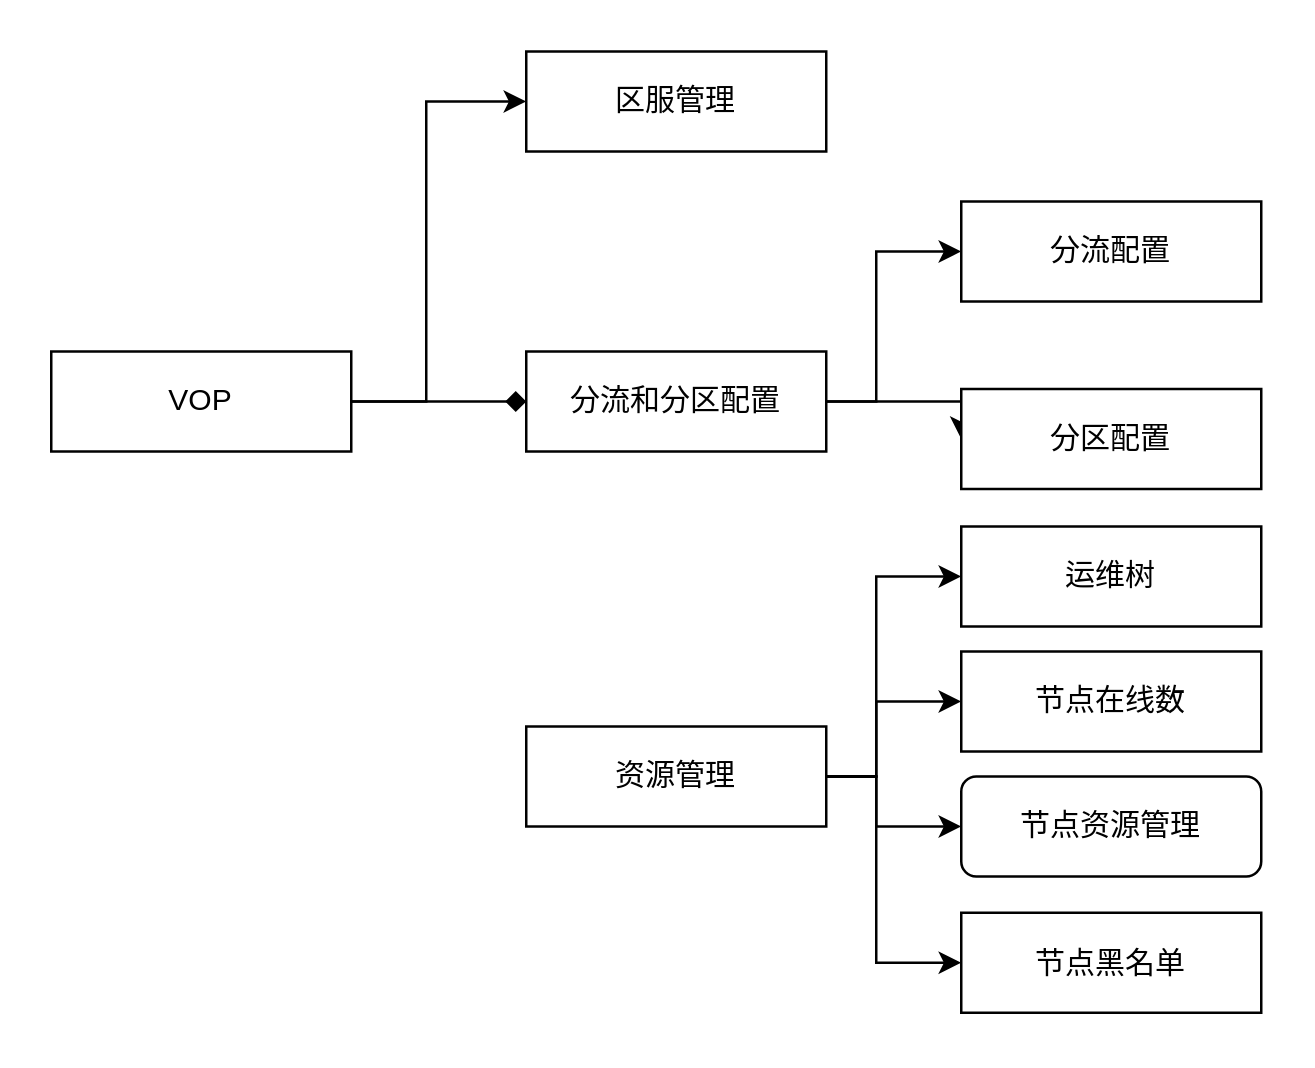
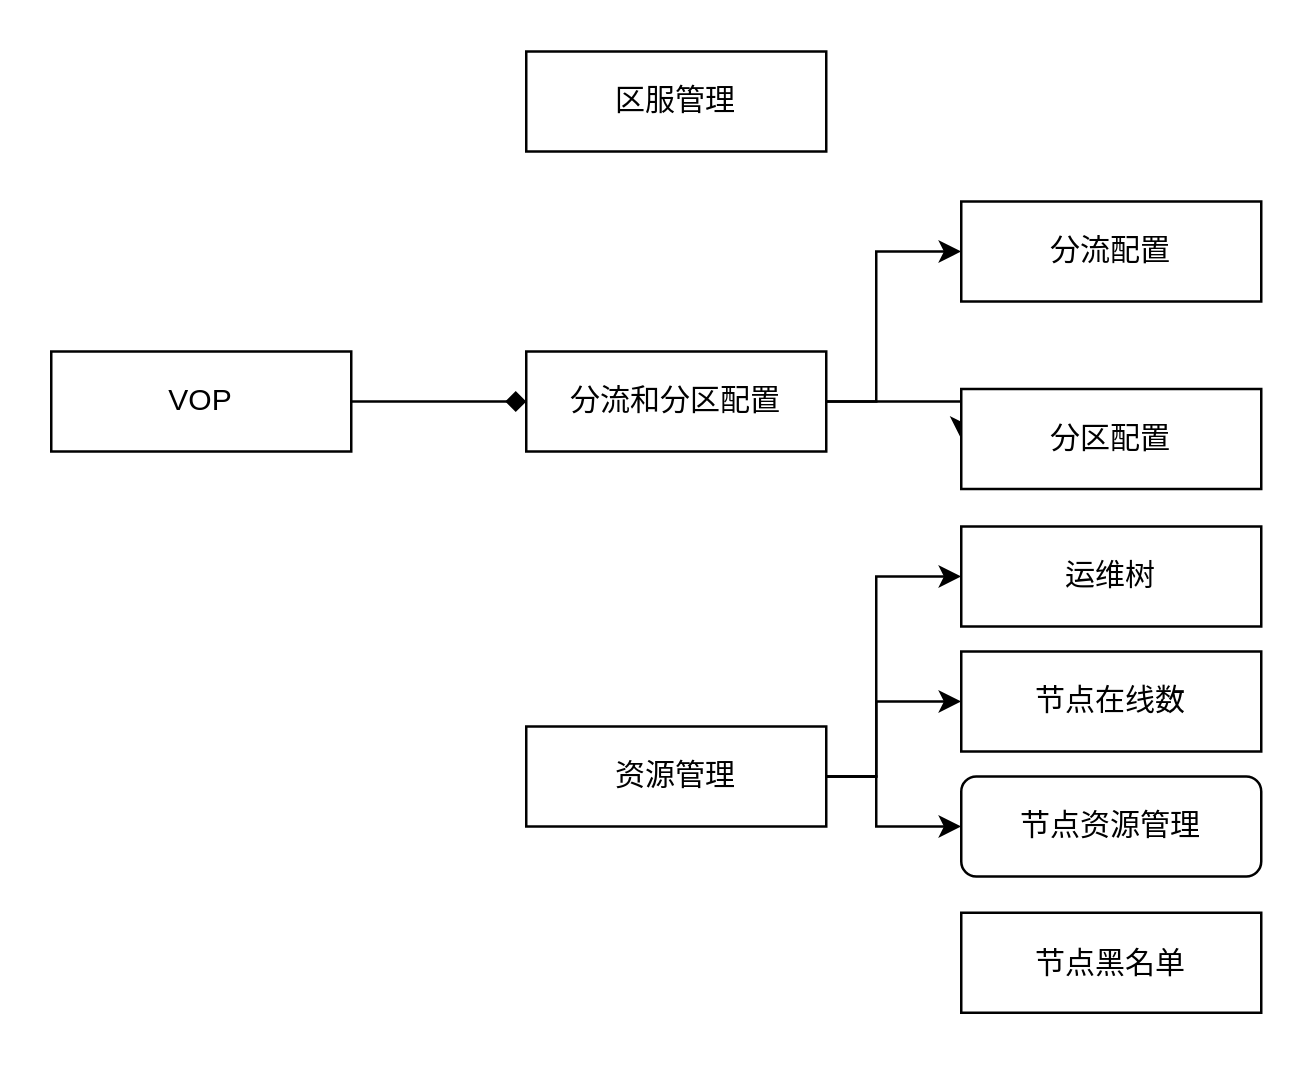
  <mxCell id="0" />
  <mxCell id="1" parent="0" />
- <mxCell id="2" style="edgeStyle=orthogonalEdgeStyle;rounded=0;orthogonalLoop=1;jettySize=auto;html=1;exitX=1;exitY=0.5;exitDx=0;exitDy=0;entryX=0;entryY=0.5;entryDx=0;entryDy=0;" edge="1" parent="1" source="4" target="19"><mxGeometry relative="1" as="geometry"><Array as="points"><mxPoint x="170" y="160" /><mxPoint x="170" y="40" /></Array></mxGeometry></mxCell>
  <mxCell id="3" style="edgeStyle=orthogonalEdgeStyle;rounded=0;orthogonalLoop=1;jettySize=auto;html=1;exitX=1;exitY=0.5;exitDx=0;exitDy=0;entryX=0;entryY=0.5;entryDx=0;entryDy=0;endArrow=diamond;" edge="1" parent="1" source="4" target="7"><mxGeometry relative="1" as="geometry" /></mxCell>
  <mxCell id="4" value="VOP" style="rounded=0;whiteSpace=wrap;html=1;" vertex="1" parent="1"><mxGeometry x="20" y="140" width="120" height="40" as="geometry" /></mxCell>
  <mxCell id="5" style="edgeStyle=orthogonalEdgeStyle;rounded=0;orthogonalLoop=1;jettySize=auto;html=1;exitX=1;exitY=0.5;exitDx=0;exitDy=0;entryX=0;entryY=0.5;entryDx=0;entryDy=0;" edge="1" parent="1" source="7" target="13"><mxGeometry relative="1" as="geometry"><Array as="points"><mxPoint x="350" y="160" /><mxPoint x="350" y="100" /></Array></mxGeometry></mxCell>
  <mxCell id="6" style="edgeStyle=orthogonalEdgeStyle;rounded=0;orthogonalLoop=1;jettySize=auto;html=1;exitX=1;exitY=0.5;exitDx=0;exitDy=0;entryX=0;entryY=0.5;entryDx=0;entryDy=0;" edge="1" parent="1" source="7" target="14"><mxGeometry relative="1" as="geometry"><Array as="points"><mxPoint x="370" y="160" /><mxPoint x="370" y="160" /></Array></mxGeometry></mxCell>
  <mxCell id="7" value="分流和分区配置" style="rounded=0;whiteSpace=wrap;html=1;" vertex="1" parent="1"><mxGeometry x="210" y="140" width="120" height="40" as="geometry" /></mxCell>
  <mxCell id="8" style="edgeStyle=orthogonalEdgeStyle;rounded=0;orthogonalLoop=1;jettySize=auto;html=1;exitX=1;exitY=0.5;exitDx=0;exitDy=0;entryX=0;entryY=0.5;entryDx=0;entryDy=0;" edge="1" parent="1" source="12" target="15"><mxGeometry relative="1" as="geometry"><Array as="points"><mxPoint x="350" y="310" /><mxPoint x="350" y="230" /></Array></mxGeometry></mxCell>
- <mxCell id="9" style="edgeStyle=orthogonalEdgeStyle;rounded=0;orthogonalLoop=1;jettySize=auto;html=1;exitX=1;exitY=0.5;exitDx=0;exitDy=0;entryX=0;entryY=0.5;entryDx=0;entryDy=0;" edge="1" parent="1" source="12" target="18"><mxGeometry relative="1" as="geometry"><Array as="points"><mxPoint x="350" y="310" /><mxPoint x="350" y="385" /></Array></mxGeometry></mxCell>
  <mxCell id="10" style="edgeStyle=orthogonalEdgeStyle;rounded=0;orthogonalLoop=1;jettySize=auto;html=1;exitX=1;exitY=0.5;exitDx=0;exitDy=0;" edge="1" parent="1" source="12" target="16"><mxGeometry relative="1" as="geometry"><Array as="points"><mxPoint x="350" y="310" /><mxPoint x="350" y="280" /></Array></mxGeometry></mxCell>
  <mxCell id="11" style="edgeStyle=orthogonalEdgeStyle;rounded=0;orthogonalLoop=1;jettySize=auto;html=1;exitX=1;exitY=0.5;exitDx=0;exitDy=0;entryX=0;entryY=0.5;entryDx=0;entryDy=0;" edge="1" parent="1" source="12" target="17"><mxGeometry relative="1" as="geometry"><Array as="points"><mxPoint x="350" y="310" /><mxPoint x="350" y="330" /></Array></mxGeometry></mxCell>
  <mxCell id="12" value="资源管理" style="rounded=0;whiteSpace=wrap;html=1;" vertex="1" parent="1"><mxGeometry x="210" y="290" width="120" height="40" as="geometry" /></mxCell>
  <mxCell id="13" value="分流配置" style="rounded=0;whiteSpace=wrap;html=1;" vertex="1" parent="1"><mxGeometry x="384" y="80" width="120" height="40" as="geometry" /></mxCell>
  <mxCell id="14" value="分区配置" style="rounded=0;whiteSpace=wrap;html=1;" vertex="1" parent="1"><mxGeometry x="384" y="155" width="120" height="40" as="geometry" /></mxCell>
  <mxCell id="15" value="运维树" style="rounded=0;whiteSpace=wrap;html=1;" vertex="1" parent="1"><mxGeometry x="384" y="210" width="120" height="40" as="geometry" /></mxCell>
  <mxCell id="16" value="节点在线数" style="rounded=0;whiteSpace=wrap;html=1;" vertex="1" parent="1"><mxGeometry x="384" y="260" width="120" height="40" as="geometry" /></mxCell>
  <mxCell id="17" value="节点资源管理" style="whiteSpace=wrap;html=1;rounded=1;" vertex="1" parent="1"><mxGeometry x="384" y="310" width="120" height="40" as="geometry" /></mxCell>
  <mxCell id="18" value="节点黑名单" style="rounded=0;whiteSpace=wrap;html=1;" vertex="1" parent="1"><mxGeometry x="384" y="364.5" width="120" height="40" as="geometry" /></mxCell>
  <mxCell id="19" value="区服管理" style="rounded=0;whiteSpace=wrap;html=1;" vertex="1" parent="1"><mxGeometry x="210" y="20" width="120" height="40" as="geometry" /></mxCell>
